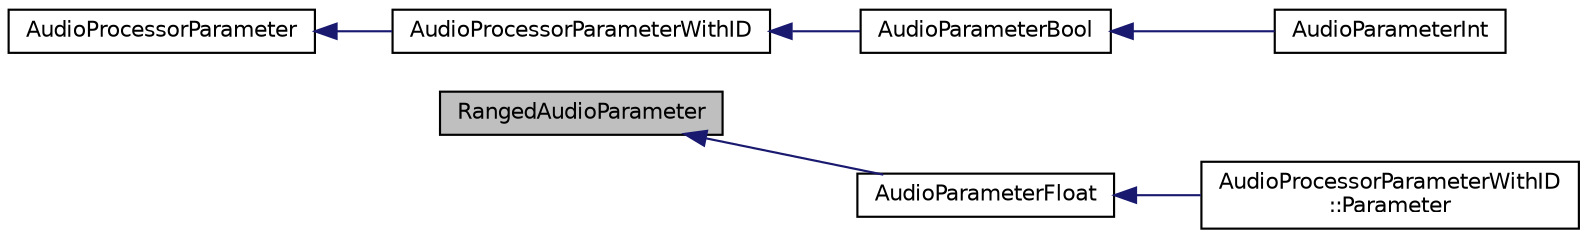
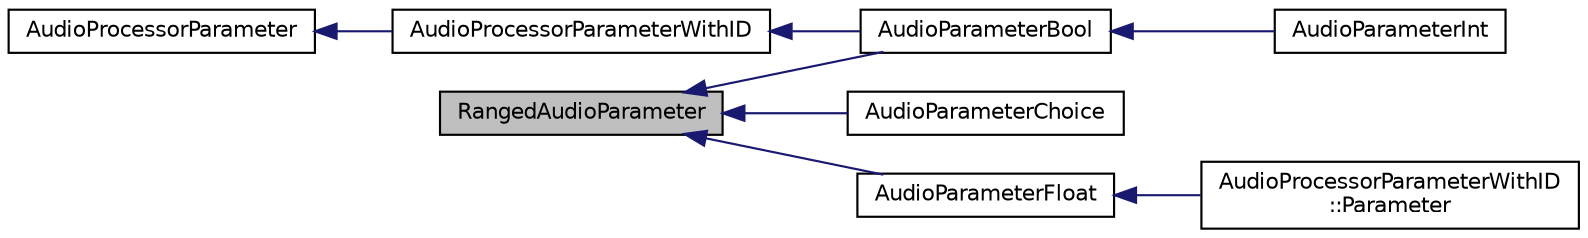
  digraph {
    rankdir=LR
    node [color=black fontname=Helvetica fontsize=10 shape=record]
    edge [color=midnightblue dir=back fontname=Helvetica fontsize=10 labelfontname=Helvetica labelfontsize=10 style=solid]
    n1 [fillcolor=grey75 fontcolor=black height=0.2 label=RangedAudioParameter style=filled width=0.4]
    n2 [height=0.2 label=AudioParameterBool width=0.4]
+   n3 [height=0.2 label=AudioParameterChoice width=0.4]
    n4 [height=0.2 label=AudioParameterFloat width=0.4]
    n5 [height=0.2 label=AudioParameterInt width=0.4]
    n6 [height=0.2 label="AudioProcessorParameterWithID\l::Parameter" width=0.4]
    n7 [height=0.2 label=AudioProcessorParameterWithID width=0.4]
    n8 [height=0.2 label=AudioProcessorParameter width=0.4]
+   n1 -> n2
+   n1 -> n3
    n1 -> n4
    n2 -> n5
    n4 -> n6
    n7 -> n2
    n8 -> n7
  }
